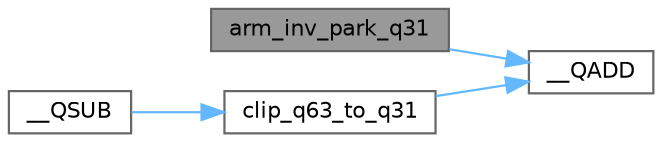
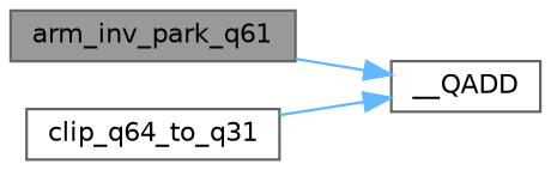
  digraph {
    rankdir=LR
    node [color=grey40 fillcolor=white fontname=Helvetica fontsize=10 shape=box style=filled]
    edge [color=steelblue1 fontname=Helvetica fontsize=10 labelfontname=Helvetica labelfontsize=10 style=solid]
-   n1 [color=gray40 fillcolor=grey60 fontcolor=black height=0.2 label=arm_inv_park_q31 width=0.4]
+   n1 [color=gray40 fillcolor=grey60 fontcolor=black height=0.2 label=arm_inv_park_q61 width=0.4]
    n2 [height=0.2 label=__QADD width=0.4]
-   n3 [height=0.2 label=__QSUB width=0.4]
-   n4 [height=0.2 label=clip_q63_to_q31 width=0.4]
+   n4 [height=0.2 label=clip_q64_to_q31 width=0.4]
    n1 -> n2
-   n3 -> n4
    n4 -> n2
  }
